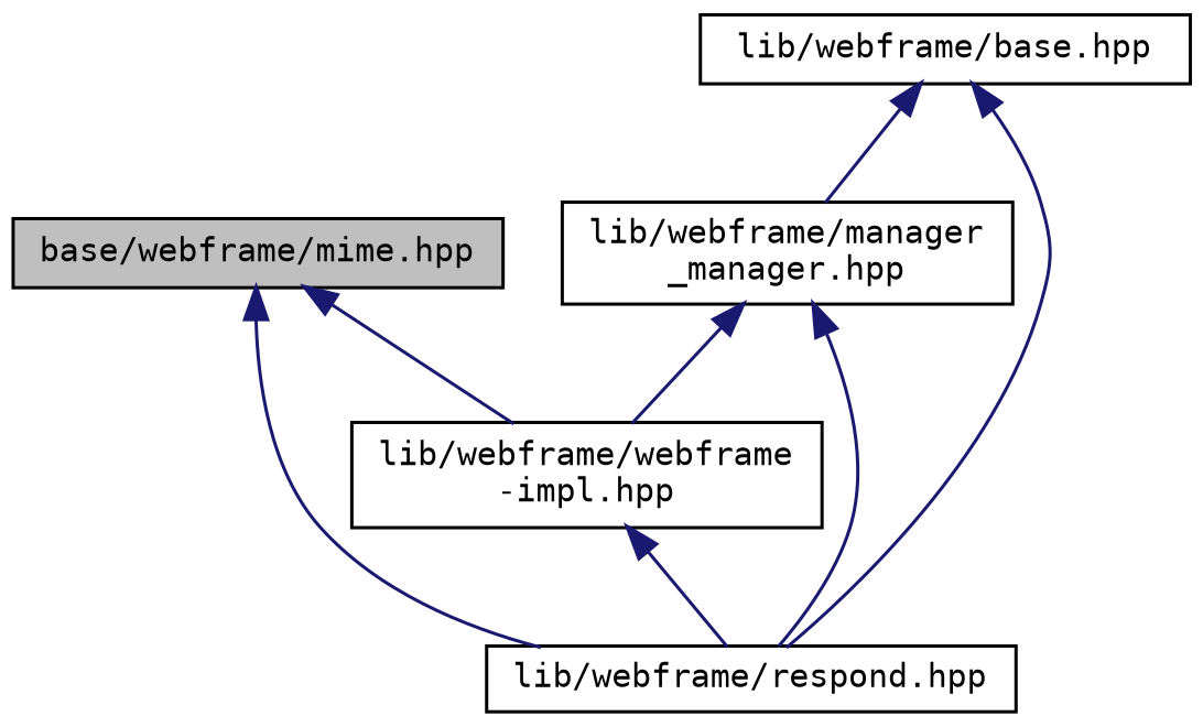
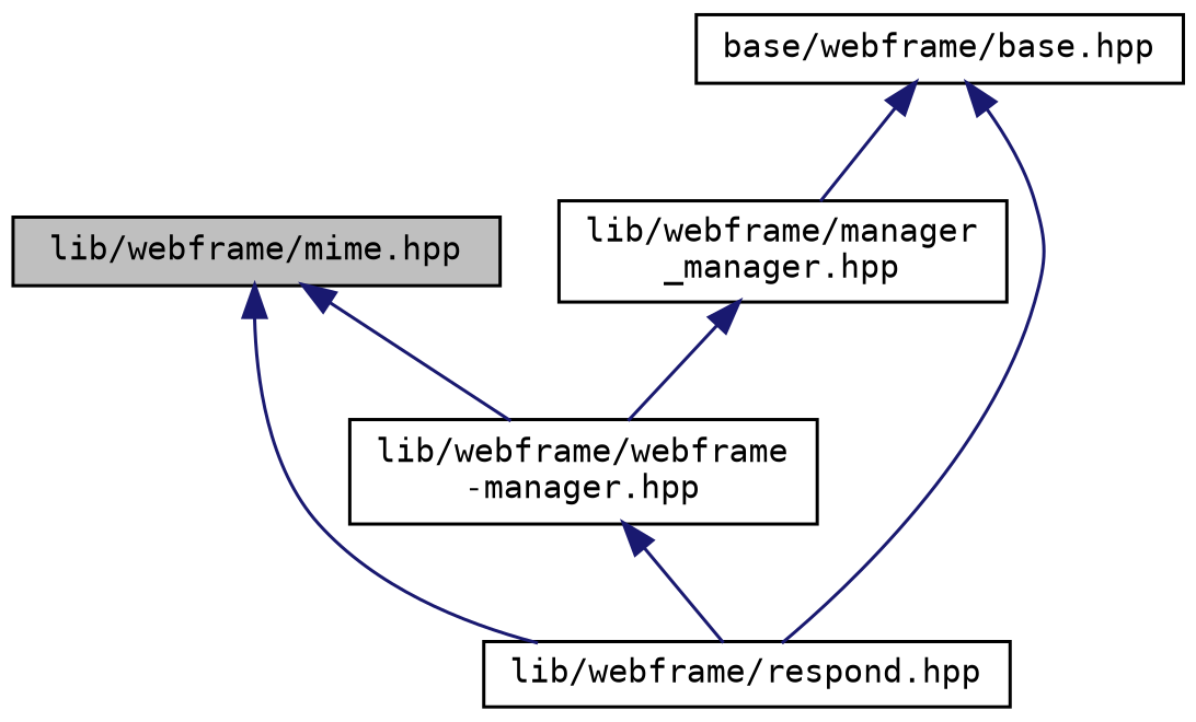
  digraph {
    fontname="DejaVu Sans Mono"
    node [color=black fillcolor=white fontname="DejaVu Sans Mono" fontsize=10 shape=record style=filled]
    edge [color=midnightblue dir=back fontname="DejaVu Sans Mono" fontsize=10 labelfontname=Helvetica labelfontsize=10 style=solid]
-   n1 [fillcolor=grey75 fontcolor=black height=0.2 label="base/webframe/mime.hpp" width=0.4]
+   n1 [fillcolor=grey75 fontcolor=black height=0.2 label="lib/webframe/mime.hpp" width=0.4]
    n2 [height=0.2 label="lib/webframe/respond.hpp" width=0.4]
-   n3 [height=0.2 label="lib/webframe/webframe\l-impl.hpp" width=0.4]
-   n4 [height=0.2 label="lib/webframe/base.hpp" width=0.4]
+   n3 [height=0.2 label="lib/webframe/webframe\l-manager.hpp" width=0.4]
+   n4 [height=0.2 label="base/webframe/base.hpp" width=0.4]
    n5 [height=0.2 label="lib/webframe/manager\l_manager.hpp" width=0.4]
    n1 -> n2
    n1 -> n3
    n3 -> n2
    n4 -> n2
    n4 -> n5
-   n5 -> n2
    n5 -> n3
  }
